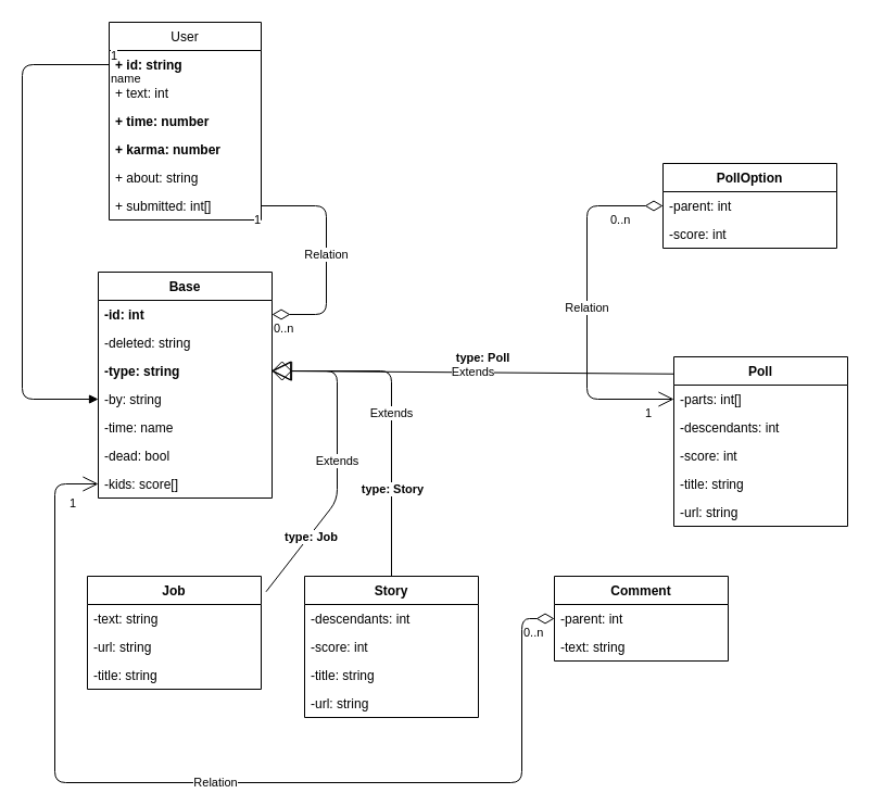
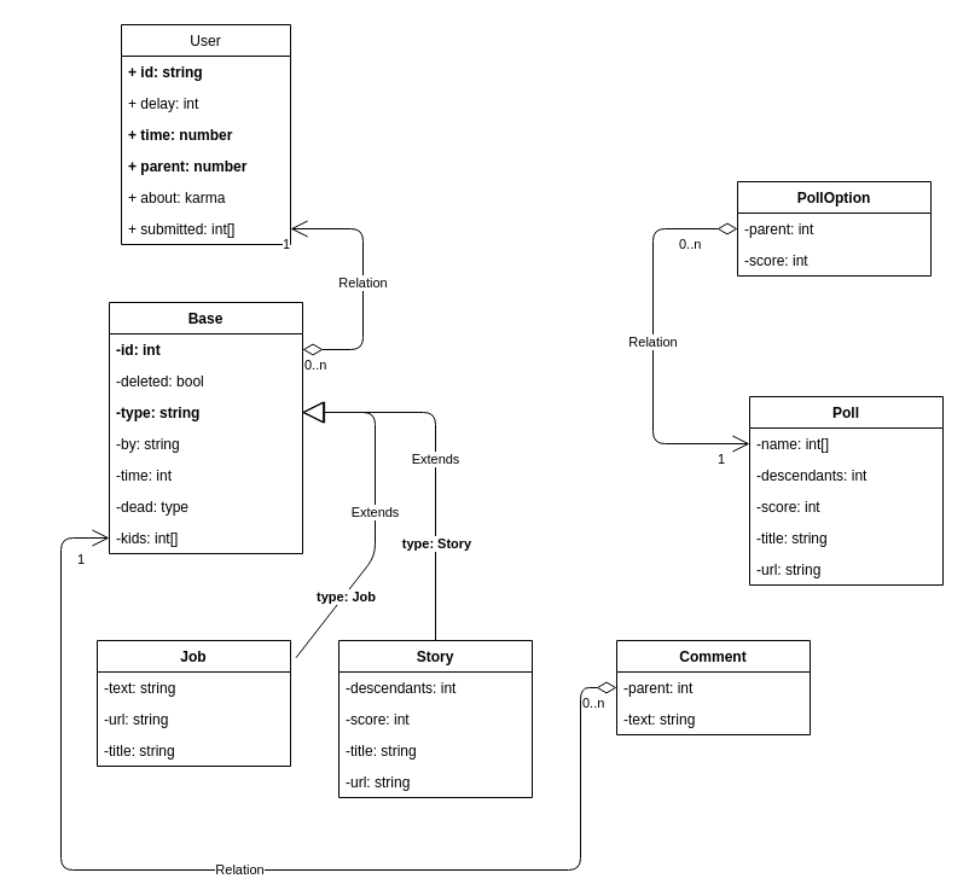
  <mxCell id="0" />
  <mxCell id="1" parent="0" />
  <mxCell id="2" value="Base" style="swimlane;fontStyle=1;childLayout=stackLayout;horizontal=1;startSize=26;horizontalStack=0;resizeParent=1;resizeParentMax=0;resizeLast=0;collapsible=1;marginBottom=0;" vertex="1" parent="1"><mxGeometry x="90" y="250" width="160" height="208" as="geometry" /></mxCell>
  <mxCell id="3" value="-id: int" style="text;strokeColor=none;fillColor=none;align=left;verticalAlign=top;spacingLeft=4;spacingRight=4;overflow=hidden;rotatable=0;points=[[0,0.5],[1,0.5]];portConstraint=eastwest;fontStyle=1" vertex="1" parent="2"><mxGeometry y="26" width="160" height="26" as="geometry" /></mxCell>
- <mxCell id="4" value="-deleted: string" style="text;strokeColor=none;fillColor=none;align=left;verticalAlign=top;spacingLeft=4;spacingRight=4;overflow=hidden;rotatable=0;points=[[0,0.5],[1,0.5]];portConstraint=eastwest;" vertex="1" parent="2"><mxGeometry y="52" width="160" height="26" as="geometry" /></mxCell>
+ <mxCell id="4" value="-deleted: bool" style="text;strokeColor=none;fillColor=none;align=left;verticalAlign=top;spacingLeft=4;spacingRight=4;overflow=hidden;rotatable=0;points=[[0,0.5],[1,0.5]];portConstraint=eastwest;" vertex="1" parent="2"><mxGeometry y="52" width="160" height="26" as="geometry" /></mxCell>
  <mxCell id="5" value="-type: string" style="text;strokeColor=none;fillColor=none;align=left;verticalAlign=top;spacingLeft=4;spacingRight=4;overflow=hidden;rotatable=0;points=[[0,0.5],[1,0.5]];portConstraint=eastwest;fontStyle=1" vertex="1" parent="2"><mxGeometry y="78" width="160" height="26" as="geometry" /></mxCell>
  <mxCell id="6" value="-by: string" style="text;strokeColor=none;fillColor=none;align=left;verticalAlign=top;spacingLeft=4;spacingRight=4;overflow=hidden;rotatable=0;points=[[0,0.5],[1,0.5]];portConstraint=eastwest;" vertex="1" parent="2"><mxGeometry y="104" width="160" height="26" as="geometry" /></mxCell>
- <mxCell id="7" value="-time: name" style="text;strokeColor=none;fillColor=none;align=left;verticalAlign=top;spacingLeft=4;spacingRight=4;overflow=hidden;rotatable=0;points=[[0,0.5],[1,0.5]];portConstraint=eastwest;" vertex="1" parent="2"><mxGeometry y="130" width="160" height="26" as="geometry" /></mxCell>
- <mxCell id="8" value="-dead: bool" style="text;strokeColor=none;fillColor=none;align=left;verticalAlign=top;spacingLeft=4;spacingRight=4;overflow=hidden;rotatable=0;points=[[0,0.5],[1,0.5]];portConstraint=eastwest;" vertex="1" parent="2"><mxGeometry y="156" width="160" height="26" as="geometry" /></mxCell>
- <mxCell id="9" value="-kids: score[]" style="text;strokeColor=none;fillColor=none;align=left;verticalAlign=top;spacingLeft=4;spacingRight=4;overflow=hidden;rotatable=0;points=[[0,0.5],[1,0.5]];portConstraint=eastwest;" vertex="1" parent="2"><mxGeometry y="182" width="160" height="26" as="geometry" /></mxCell>
+ <mxCell id="7" value="-time: int" style="text;strokeColor=none;fillColor=none;align=left;verticalAlign=top;spacingLeft=4;spacingRight=4;overflow=hidden;rotatable=0;points=[[0,0.5],[1,0.5]];portConstraint=eastwest;" vertex="1" parent="2"><mxGeometry y="130" width="160" height="26" as="geometry" /></mxCell>
+ <mxCell id="8" value="-dead: type" style="text;strokeColor=none;fillColor=none;align=left;verticalAlign=top;spacingLeft=4;spacingRight=4;overflow=hidden;rotatable=0;points=[[0,0.5],[1,0.5]];portConstraint=eastwest;" vertex="1" parent="2"><mxGeometry y="156" width="160" height="26" as="geometry" /></mxCell>
+ <mxCell id="9" value="-kids: int[]" style="text;strokeColor=none;fillColor=none;align=left;verticalAlign=top;spacingLeft=4;spacingRight=4;overflow=hidden;rotatable=0;points=[[0,0.5],[1,0.5]];portConstraint=eastwest;" vertex="1" parent="2"><mxGeometry y="182" width="160" height="26" as="geometry" /></mxCell>
  <mxCell id="10" value="Job" style="swimlane;fontStyle=1;childLayout=stackLayout;horizontal=1;startSize=26;horizontalStack=0;resizeParent=1;resizeParentMax=0;resizeLast=0;collapsible=1;marginBottom=0;" vertex="1" parent="1"><mxGeometry x="80" y="530" width="160" height="104" as="geometry" /></mxCell>
  <mxCell id="11" value="-text: string" style="text;strokeColor=none;fillColor=none;align=left;verticalAlign=top;spacingLeft=4;spacingRight=4;overflow=hidden;rotatable=0;points=[[0,0.5],[1,0.5]];portConstraint=eastwest;" vertex="1" parent="10"><mxGeometry y="26" width="160" height="26" as="geometry" /></mxCell>
  <mxCell id="12" value="-url: string" style="text;strokeColor=none;fillColor=none;align=left;verticalAlign=top;spacingLeft=4;spacingRight=4;overflow=hidden;rotatable=0;points=[[0,0.5],[1,0.5]];portConstraint=eastwest;" vertex="1" parent="10"><mxGeometry y="52" width="160" height="26" as="geometry" /></mxCell>
  <mxCell id="13" value="-title: string" style="text;strokeColor=none;fillColor=none;align=left;verticalAlign=top;spacingLeft=4;spacingRight=4;overflow=hidden;rotatable=0;points=[[0,0.5],[1,0.5]];portConstraint=eastwest;" vertex="1" parent="10"><mxGeometry y="78" width="160" height="26" as="geometry" /></mxCell>
  <mxCell id="14" value="Story" style="swimlane;fontStyle=1;childLayout=stackLayout;horizontal=1;startSize=26;horizontalStack=0;resizeParent=1;resizeParentMax=0;resizeLast=0;collapsible=1;marginBottom=0;" vertex="1" parent="1"><mxGeometry x="280" y="530" width="160" height="130" as="geometry" /></mxCell>
  <mxCell id="15" value="-descendants: int" style="text;strokeColor=none;fillColor=none;align=left;verticalAlign=top;spacingLeft=4;spacingRight=4;overflow=hidden;rotatable=0;points=[[0,0.5],[1,0.5]];portConstraint=eastwest;" vertex="1" parent="14"><mxGeometry y="26" width="160" height="26" as="geometry" /></mxCell>
  <mxCell id="16" value="-score: int" style="text;strokeColor=none;fillColor=none;align=left;verticalAlign=top;spacingLeft=4;spacingRight=4;overflow=hidden;rotatable=0;points=[[0,0.5],[1,0.5]];portConstraint=eastwest;" vertex="1" parent="14"><mxGeometry y="52" width="160" height="26" as="geometry" /></mxCell>
  <mxCell id="17" value="-title: string" style="text;strokeColor=none;fillColor=none;align=left;verticalAlign=top;spacingLeft=4;spacingRight=4;overflow=hidden;rotatable=0;points=[[0,0.5],[1,0.5]];portConstraint=eastwest;" vertex="1" parent="14"><mxGeometry y="78" width="160" height="26" as="geometry" /></mxCell>
  <mxCell id="18" value="-url: string" style="text;strokeColor=none;fillColor=none;align=left;verticalAlign=top;spacingLeft=4;spacingRight=4;overflow=hidden;rotatable=0;points=[[0,0.5],[1,0.5]];portConstraint=eastwest;" vertex="1" parent="14"><mxGeometry y="104" width="160" height="26" as="geometry" /></mxCell>
  <mxCell id="19" value="Comment" style="swimlane;fontStyle=1;childLayout=stackLayout;horizontal=1;startSize=26;horizontalStack=0;resizeParent=1;resizeParentMax=0;resizeLast=0;collapsible=1;marginBottom=0;" vertex="1" parent="1"><mxGeometry x="510" y="530" width="160" height="78" as="geometry" /></mxCell>
  <mxCell id="20" value="-parent: int" style="text;strokeColor=none;fillColor=none;align=left;verticalAlign=top;spacingLeft=4;spacingRight=4;overflow=hidden;rotatable=0;points=[[0,0.5],[1,0.5]];portConstraint=eastwest;" vertex="1" parent="19"><mxGeometry y="26" width="160" height="26" as="geometry" /></mxCell>
  <mxCell id="21" value="-text: string" style="text;strokeColor=none;fillColor=none;align=left;verticalAlign=top;spacingLeft=4;spacingRight=4;overflow=hidden;rotatable=0;points=[[0,0.5],[1,0.5]];portConstraint=eastwest;" vertex="1" parent="19"><mxGeometry y="52" width="160" height="26" as="geometry" /></mxCell>
  <mxCell id="22" value="Poll" style="swimlane;fontStyle=1;childLayout=stackLayout;horizontal=1;startSize=26;horizontalStack=0;resizeParent=1;resizeParentMax=0;resizeLast=0;collapsible=1;marginBottom=0;" vertex="1" parent="1"><mxGeometry x="620" y="328" width="160" height="156" as="geometry" /></mxCell>
- <mxCell id="23" value="-parts: int[]" style="text;strokeColor=none;fillColor=none;align=left;verticalAlign=top;spacingLeft=4;spacingRight=4;overflow=hidden;rotatable=0;points=[[0,0.5],[1,0.5]];portConstraint=eastwest;" vertex="1" parent="22"><mxGeometry y="26" width="160" height="26" as="geometry" /></mxCell>
+ <mxCell id="23" value="-name: int[]" style="text;strokeColor=none;fillColor=none;align=left;verticalAlign=top;spacingLeft=4;spacingRight=4;overflow=hidden;rotatable=0;points=[[0,0.5],[1,0.5]];portConstraint=eastwest;" vertex="1" parent="22"><mxGeometry y="26" width="160" height="26" as="geometry" /></mxCell>
  <mxCell id="24" value="-descendants: int" style="text;strokeColor=none;fillColor=none;align=left;verticalAlign=top;spacingLeft=4;spacingRight=4;overflow=hidden;rotatable=0;points=[[0,0.5],[1,0.5]];portConstraint=eastwest;" vertex="1" parent="22"><mxGeometry y="52" width="160" height="26" as="geometry" /></mxCell>
  <mxCell id="25" value="-score: int" style="text;strokeColor=none;fillColor=none;align=left;verticalAlign=top;spacingLeft=4;spacingRight=4;overflow=hidden;rotatable=0;points=[[0,0.5],[1,0.5]];portConstraint=eastwest;" vertex="1" parent="22"><mxGeometry y="78" width="160" height="26" as="geometry" /></mxCell>
  <mxCell id="26" value="-title: string" style="text;strokeColor=none;fillColor=none;align=left;verticalAlign=top;spacingLeft=4;spacingRight=4;overflow=hidden;rotatable=0;points=[[0,0.5],[1,0.5]];portConstraint=eastwest;" vertex="1" parent="22"><mxGeometry y="104" width="160" height="26" as="geometry" /></mxCell>
  <mxCell id="27" value="-url: string" style="text;strokeColor=none;fillColor=none;align=left;verticalAlign=top;spacingLeft=4;spacingRight=4;overflow=hidden;rotatable=0;points=[[0,0.5],[1,0.5]];portConstraint=eastwest;" vertex="1" parent="22"><mxGeometry y="130" width="160" height="26" as="geometry" /></mxCell>
  <mxCell id="28" value="PollOption" style="swimlane;fontStyle=1;childLayout=stackLayout;horizontal=1;startSize=26;horizontalStack=0;resizeParent=1;resizeParentMax=0;resizeLast=0;collapsible=1;marginBottom=0;" vertex="1" parent="1"><mxGeometry x="610" y="150" width="160" height="78" as="geometry" /></mxCell>
  <mxCell id="29" value="-parent: int" style="text;strokeColor=none;fillColor=none;align=left;verticalAlign=top;spacingLeft=4;spacingRight=4;overflow=hidden;rotatable=0;points=[[0,0.5],[1,0.5]];portConstraint=eastwest;" vertex="1" parent="28"><mxGeometry y="26" width="160" height="26" as="geometry" /></mxCell>
  <mxCell id="30" value="-score: int" style="text;strokeColor=none;fillColor=none;align=left;verticalAlign=top;spacingLeft=4;spacingRight=4;overflow=hidden;rotatable=0;points=[[0,0.5],[1,0.5]];portConstraint=eastwest;" vertex="1" parent="28"><mxGeometry y="52" width="160" height="26" as="geometry" /></mxCell>
  <mxCell id="31" value="User" style="swimlane;fontStyle=0;childLayout=stackLayout;horizontal=1;startSize=26;fillColor=none;horizontalStack=0;resizeParent=1;resizeParentMax=0;resizeLast=0;collapsible=1;marginBottom=0;" vertex="1" parent="1"><mxGeometry x="100" y="20" width="140" height="182" as="geometry" /></mxCell>
  <mxCell id="32" value="+ id: string" style="text;strokeColor=none;fillColor=none;align=left;verticalAlign=top;spacingLeft=4;spacingRight=4;overflow=hidden;rotatable=0;points=[[0,0.5],[1,0.5]];portConstraint=eastwest;fontStyle=1" vertex="1" parent="31"><mxGeometry y="26" width="140" height="26" as="geometry" /></mxCell>
- <mxCell id="33" value="+ text: int" style="text;strokeColor=none;fillColor=none;align=left;verticalAlign=top;spacingLeft=4;spacingRight=4;overflow=hidden;rotatable=0;points=[[0,0.5],[1,0.5]];portConstraint=eastwest;" vertex="1" parent="31"><mxGeometry y="52" width="140" height="26" as="geometry" /></mxCell>
+ <mxCell id="33" value="+ delay: int" style="text;strokeColor=none;fillColor=none;align=left;verticalAlign=top;spacingLeft=4;spacingRight=4;overflow=hidden;rotatable=0;points=[[0,0.5],[1,0.5]];portConstraint=eastwest;" vertex="1" parent="31"><mxGeometry y="52" width="140" height="26" as="geometry" /></mxCell>
  <mxCell id="34" value="+ time: number" style="text;strokeColor=none;fillColor=none;align=left;verticalAlign=top;spacingLeft=4;spacingRight=4;overflow=hidden;rotatable=0;points=[[0,0.5],[1,0.5]];portConstraint=eastwest;fontStyle=1" vertex="1" parent="31"><mxGeometry y="78" width="140" height="26" as="geometry" /></mxCell>
- <mxCell id="35" value="+ karma: number" style="text;strokeColor=none;fillColor=none;align=left;verticalAlign=top;spacingLeft=4;spacingRight=4;overflow=hidden;rotatable=0;points=[[0,0.5],[1,0.5]];portConstraint=eastwest;fontStyle=1" vertex="1" parent="31"><mxGeometry y="104" width="140" height="26" as="geometry" /></mxCell>
- <mxCell id="36" value="+ about: string" style="text;strokeColor=none;fillColor=none;align=left;verticalAlign=top;spacingLeft=4;spacingRight=4;overflow=hidden;rotatable=0;points=[[0,0.5],[1,0.5]];portConstraint=eastwest;" vertex="1" parent="31"><mxGeometry y="130" width="140" height="26" as="geometry" /></mxCell>
+ <mxCell id="35" value="+ parent: number" style="text;strokeColor=none;fillColor=none;align=left;verticalAlign=top;spacingLeft=4;spacingRight=4;overflow=hidden;rotatable=0;points=[[0,0.5],[1,0.5]];portConstraint=eastwest;fontStyle=1" vertex="1" parent="31"><mxGeometry y="104" width="140" height="26" as="geometry" /></mxCell>
+ <mxCell id="36" value="+ about: karma" style="text;strokeColor=none;fillColor=none;align=left;verticalAlign=top;spacingLeft=4;spacingRight=4;overflow=hidden;rotatable=0;points=[[0,0.5],[1,0.5]];portConstraint=eastwest;" vertex="1" parent="31"><mxGeometry y="130" width="140" height="26" as="geometry" /></mxCell>
  <mxCell id="37" value="+ submitted: int[]" style="text;strokeColor=none;fillColor=none;align=left;verticalAlign=top;spacingLeft=4;spacingRight=4;overflow=hidden;rotatable=0;points=[[0,0.5],[1,0.5]];portConstraint=eastwest;" vertex="1" parent="31"><mxGeometry y="156" width="140" height="26" as="geometry" /></mxCell>
- <mxCell id="38" value="Extends" style="endArrow=block;endSize=16;endFill=0;html=1;exitX=0.003;exitY=0.101;exitDx=0;exitDy=0;exitPerimeter=0;entryX=1;entryY=0.5;entryDx=0;entryDy=0;" edge="1" parent="1" source="22" target="5"><mxGeometry width="160" relative="1" as="geometry"><mxPoint x="330" y="410" as="sourcePoint" /><mxPoint x="250" y="341" as="targetPoint" /></mxGeometry></mxCell>
- <mxCell id="39" value="&lt;b&gt;type: Poll&lt;/b&gt;" style="edgeLabel;html=1;align=center;verticalAlign=middle;resizable=0;points=[];" vertex="1" connectable="0" parent="38"><mxGeometry x="-0.645" y="3" relative="1" as="geometry"><mxPoint x="-111" y="-18" as="offset" /></mxGeometry></mxCell>
  <mxCell id="40" value="Extends" style="endArrow=block;endSize=16;endFill=0;html=1;exitX=0.5;exitY=0;exitDx=0;exitDy=0;" edge="1" parent="1" source="14"><mxGeometry width="160" relative="1" as="geometry"><mxPoint x="534.356" y="540" as="sourcePoint" /><mxPoint x="249" y="341" as="targetPoint" /><Array as="points"><mxPoint x="360" y="341" /></Array></mxGeometry></mxCell>
  <mxCell id="41" value="&lt;b&gt;type: Story&lt;/b&gt;" style="edgeLabel;html=1;align=center;verticalAlign=middle;resizable=0;points=[];" vertex="1" connectable="0" parent="40"><mxGeometry x="-0.457" relative="1" as="geometry"><mxPoint as="offset" /></mxGeometry></mxCell>
- <mxCell id="42" value="Extends" style="endArrow=diamond;endSize=16;endFill=0;html=1;fontStyle=0;entryX=1;entryY=0.5;entryDx=0;entryDy=0;exitX=1.028;exitY=0.137;exitDx=0;exitDy=0;exitPerimeter=0;" edge="1" parent="1" source="10" target="5"><mxGeometry width="160" relative="1" as="geometry"><mxPoint x="270" y="530" as="sourcePoint" /><mxPoint x="290" y="440" as="targetPoint" /><Array as="points"><mxPoint x="310" y="460" /><mxPoint x="310" y="341" /></Array></mxGeometry></mxCell>
+ <mxCell id="42" value="Extends" style="endArrow=block;endSize=16;endFill=0;html=1;fontStyle=0;entryX=1;entryY=0.5;entryDx=0;entryDy=0;exitX=1.028;exitY=0.137;exitDx=0;exitDy=0;exitPerimeter=0;" edge="1" parent="1" source="10" target="5"><mxGeometry width="160" relative="1" as="geometry"><mxPoint x="270" y="530" as="sourcePoint" /><mxPoint x="290" y="440" as="targetPoint" /><Array as="points"><mxPoint x="310" y="460" /><mxPoint x="310" y="341" /></Array></mxGeometry></mxCell>
  <mxCell id="43" value="type: Job" style="edgeLabel;html=1;align=center;verticalAlign=middle;resizable=0;points=[];fontStyle=1" vertex="1" connectable="0" parent="42"><mxGeometry x="-0.544" y="-1" relative="1" as="geometry"><mxPoint as="offset" /></mxGeometry></mxCell>
- <mxCell id="44" value="name" style="endArrow=block;endFill=1;html=1;edgeStyle=orthogonalEdgeStyle;align=left;verticalAlign=top;entryX=0;entryY=0.5;entryDx=0;entryDy=0;exitX=0;exitY=0.5;exitDx=0;exitDy=0;" edge="1" parent="1" source="32" target="6"><mxGeometry x="-1" relative="1" as="geometry"><mxPoint x="0" y="240" as="sourcePoint" /><mxPoint x="160" y="240" as="targetPoint" /><Array as="points"><mxPoint x="20" y="59" /><mxPoint x="20" y="367" /></Array></mxGeometry></mxCell>
- <mxCell id="45" value="1" style="edgeLabel;resizable=0;html=1;align=left;verticalAlign=bottom;" connectable="0" vertex="1" parent="44"><mxGeometry x="-1" relative="1" as="geometry" /></mxCell>
  <mxCell id="46" value="Relation" style="endArrow=open;html=1;endSize=12;startArrow=diamondThin;startSize=14;startFill=0;edgeStyle=orthogonalEdgeStyle;" edge="1" parent="1" source="20" target="9"><mxGeometry relative="1" as="geometry"><mxPoint x="560" y="660.8" as="sourcePoint" /><mxPoint x="80" y="450" as="targetPoint" /><Array as="points"><mxPoint x="480" y="569" /><mxPoint x="480" y="720" /><mxPoint x="50" y="720" /><mxPoint x="50" y="445" /></Array></mxGeometry></mxCell>
  <mxCell id="47" value="0..n" style="edgeLabel;resizable=0;html=1;align=left;verticalAlign=top;" connectable="0" vertex="1" parent="46"><mxGeometry x="-1" relative="1" as="geometry"><mxPoint x="-30" as="offset" /></mxGeometry></mxCell>
  <mxCell id="48" value="1" style="edgeLabel;resizable=0;html=1;align=right;verticalAlign=top;" connectable="0" vertex="1" parent="46"><mxGeometry x="1" relative="1" as="geometry"><mxPoint x="-20" y="5" as="offset" /></mxGeometry></mxCell>
  <mxCell id="49" value="Relation" style="endArrow=open;html=1;endSize=12;startArrow=diamondThin;startSize=14;startFill=0;edgeStyle=orthogonalEdgeStyle;entryX=0;entryY=0.5;entryDx=0;entryDy=0;exitX=0;exitY=0.5;exitDx=0;exitDy=0;" edge="1" parent="1" source="29" target="23"><mxGeometry relative="1" as="geometry"><mxPoint x="530" y="190" as="sourcePoint" /><mxPoint x="600" y="280" as="targetPoint" /><Array as="points"><mxPoint x="540" y="189" /><mxPoint x="540" y="367" /></Array></mxGeometry></mxCell>
  <mxCell id="50" value="0..n" style="edgeLabel;resizable=0;html=1;align=left;verticalAlign=top;" connectable="0" vertex="1" parent="49"><mxGeometry x="-1" relative="1" as="geometry"><mxPoint x="-50" as="offset" /></mxGeometry></mxCell>
  <mxCell id="51" value="1" style="edgeLabel;resizable=0;html=1;align=right;verticalAlign=top;" connectable="0" vertex="1" parent="49"><mxGeometry x="1" relative="1" as="geometry"><mxPoint x="-20" as="offset" /></mxGeometry></mxCell>
- <mxCell id="52" value="Relation" style="endArrow=none;html=1;endSize=12;startArrow=diamondThin;startSize=14;startFill=0;edgeStyle=orthogonalEdgeStyle;exitX=1;exitY=0.5;exitDx=0;exitDy=0;entryX=1;entryY=0.5;entryDx=0;entryDy=0;" edge="1" parent="1" source="3" target="37"><mxGeometry relative="1" as="geometry"><mxPoint x="260" y="280" as="sourcePoint" /><mxPoint x="420" y="280" as="targetPoint" /><Array as="points"><mxPoint x="300" y="289" /><mxPoint x="300" y="189" /></Array></mxGeometry></mxCell>
+ <mxCell id="52" value="Relation" style="endArrow=open;html=1;endSize=12;startArrow=diamondThin;startSize=14;startFill=0;edgeStyle=orthogonalEdgeStyle;exitX=1;exitY=0.5;exitDx=0;exitDy=0;entryX=1;entryY=0.5;entryDx=0;entryDy=0;" edge="1" parent="1" source="3" target="37"><mxGeometry relative="1" as="geometry"><mxPoint x="260" y="280" as="sourcePoint" /><mxPoint x="420" y="280" as="targetPoint" /><Array as="points"><mxPoint x="300" y="289" /><mxPoint x="300" y="189" /></Array></mxGeometry></mxCell>
  <mxCell id="53" value="0..n" style="edgeLabel;resizable=0;html=1;align=left;verticalAlign=top;" connectable="0" vertex="1" parent="52"><mxGeometry x="-1" relative="1" as="geometry" /></mxCell>
  <mxCell id="54" value="1" style="edgeLabel;resizable=0;html=1;align=right;verticalAlign=top;" connectable="0" vertex="1" parent="52"><mxGeometry x="1" relative="1" as="geometry" /></mxCell>
